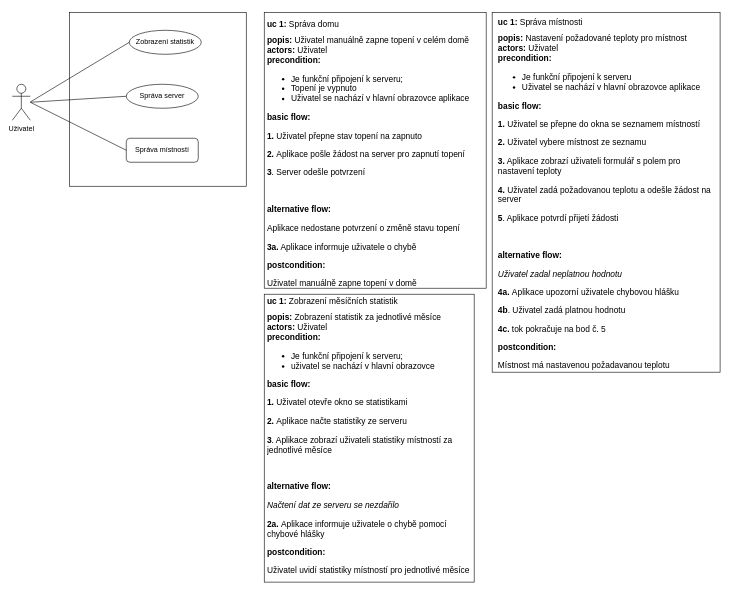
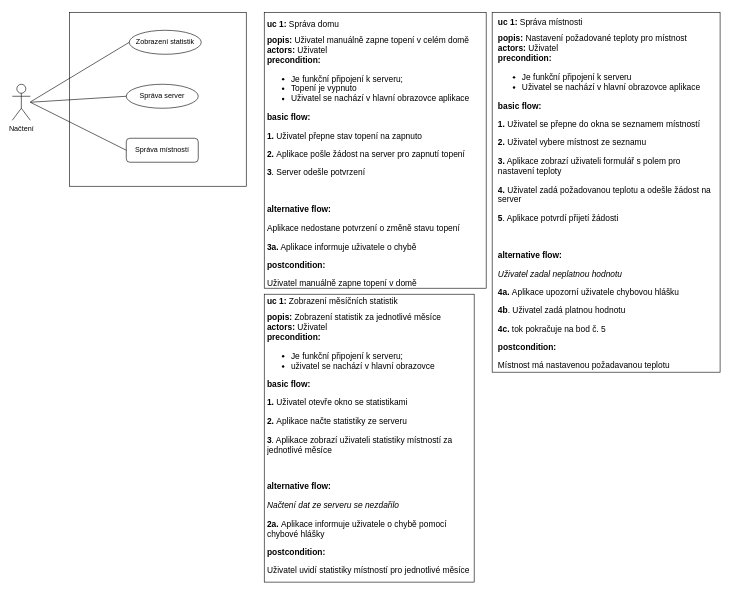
  <mxCell id="0" />
  <mxCell id="1" parent="0" />
- <mxCell id="2" value="Uživatel" style="shape=umlActor;verticalLabelPosition=bottom;labelBackgroundColor=#ffffff;verticalAlign=top;html=1;outlineConnect=0;" parent="1" vertex="1"><mxGeometry x="20" y="140" width="30" height="60" as="geometry" /></mxCell>
+ <mxCell id="2" value="Načtení" style="shape=umlActor;verticalLabelPosition=bottom;labelBackgroundColor=#ffffff;verticalAlign=top;html=1;outlineConnect=0;" parent="1" vertex="1"><mxGeometry x="20" y="140" width="30" height="60" as="geometry" /></mxCell>
  <mxCell id="3" value="" style="rounded=0;whiteSpace=wrap;html=1;" parent="1" vertex="1"><mxGeometry x="115" y="20" width="295" height="290" as="geometry" /></mxCell>
  <mxCell id="4" value="Zobrazení statistik" style="ellipse;whiteSpace=wrap;html=1;" parent="1" vertex="1"><mxGeometry x="215" y="50" width="120" height="40" as="geometry" /></mxCell>
  <mxCell id="5" value="Správa server" style="ellipse;whiteSpace=wrap;html=1;" parent="1" vertex="1"><mxGeometry x="210" y="140" width="120" height="40" as="geometry" /></mxCell>
  <mxCell id="6" value="" style="endArrow=none;html=1;entryX=0;entryY=0.5;entryDx=0;entryDy=0;" parent="1" target="4" edge="1"><mxGeometry width="50" height="50" relative="1" as="geometry"><mxPoint x="50" y="169.5" as="sourcePoint" /><mxPoint x="160" y="169.5" as="targetPoint" /></mxGeometry></mxCell>
  <mxCell id="7" value="" style="endArrow=none;html=1;entryX=0;entryY=0.5;entryDx=0;entryDy=0;" parent="1" target="5" edge="1"><mxGeometry width="50" height="50" relative="1" as="geometry"><mxPoint x="50" y="170" as="sourcePoint" /><mxPoint x="300" y="100" as="targetPoint" /></mxGeometry></mxCell>
  <mxCell id="8" value="" style="rounded=0;whiteSpace=wrap;html=1;" parent="1" vertex="1"><mxGeometry x="820" y="20" width="380" height="600" as="geometry" /></mxCell>
  <mxCell id="9" value="&lt;h1 style=&quot;font-size: 14px&quot;&gt;&lt;font style=&quot;font-size: 14px&quot;&gt;&lt;font style=&quot;font-size: 14px&quot;&gt;uc 1:&lt;/font&gt;&lt;font style=&quot;font-weight: normal ; font-size: 14px&quot;&gt; Správa místnosti&lt;/font&gt;&lt;/font&gt;&lt;/h1&gt;&lt;div style=&quot;font-size: 14px&quot;&gt;&lt;font style=&quot;font-size: 14px&quot;&gt;&lt;font style=&quot;font-size: 14px&quot;&gt;&lt;b&gt;popis:&lt;/b&gt;&lt;/font&gt;&lt;font style=&quot;font-weight: normal ; font-size: 14px&quot;&gt; Nastavení požadované teploty pro místnost&lt;/font&gt;&lt;/font&gt;&lt;/div&gt;&lt;div style=&quot;font-size: 14px&quot;&gt;&lt;font style=&quot;font-size: 14px&quot;&gt;&lt;font style=&quot;font-size: 14px&quot;&gt;&lt;b&gt;actors:&lt;/b&gt;&lt;/font&gt;&lt;font style=&quot;font-weight: normal ; font-size: 14px&quot;&gt; Uživatel&lt;br&gt;&lt;/font&gt;&lt;/font&gt;&lt;/div&gt;&lt;div style=&quot;font-size: 14px&quot;&gt;&lt;font style=&quot;font-size: 14px&quot;&gt;&lt;font style=&quot;font-size: 14px&quot;&gt;&lt;b&gt;precondition:&amp;nbsp;&lt;/b&gt;&lt;/font&gt;&lt;/font&gt;&lt;/div&gt;&lt;div style=&quot;font-size: 14px&quot;&gt;&lt;ul&gt;&lt;li&gt;&lt;font style=&quot;font-size: 14px&quot;&gt;&lt;font style=&quot;font-weight: normal ; font-size: 14px&quot;&gt;Je funkční připojení k serveru&lt;/font&gt;&lt;/font&gt;&lt;/li&gt;&lt;li&gt;&lt;font style=&quot;font-size: 14px&quot;&gt;&lt;font style=&quot;font-weight: normal ; font-size: 14px&quot;&gt;Uživatel se nachází v hlavní obrazovce aplikace&lt;/font&gt;&lt;/font&gt;&lt;/li&gt;&lt;/ul&gt;&lt;/div&gt;&lt;p style=&quot;font-size: 14px&quot;&gt;&lt;b&gt;&lt;font style=&quot;font-size: 14px&quot;&gt;basic flow:&lt;/font&gt;&lt;/b&gt;&lt;/p&gt;&lt;p style=&quot;font-size: 14px&quot;&gt;&lt;font style=&quot;font-size: 14px&quot;&gt;&lt;b&gt;1. &lt;/b&gt;Uživatel se přepne do okna se seznamem místností&lt;/font&gt;&lt;/p&gt;&lt;p style=&quot;font-size: 14px&quot;&gt;&lt;font style=&quot;font-size: 14px&quot;&gt;&lt;b&gt;2.&lt;/b&gt; Uživatel vybere místnost ze seznamu&lt;/font&gt;&lt;/p&gt;&lt;p style=&quot;font-size: 14px&quot;&gt;&lt;font style=&quot;font-size: 14px&quot;&gt;&lt;b&gt;3.&lt;/b&gt; Aplikace zobrazí uživateli formulář s polem pro nastavení teploty&lt;/font&gt;&lt;/p&gt;&lt;p style=&quot;font-size: 14px&quot;&gt;&lt;font style=&quot;font-size: 14px&quot;&gt;&lt;b&gt;4.&lt;/b&gt; Uživatel zadá požadovanou teplotu a odešle žádost na server&lt;/font&gt;&lt;/p&gt;&lt;p style=&quot;font-size: 14px&quot;&gt;&lt;font style=&quot;font-size: 14px&quot;&gt;&lt;b&gt;5&lt;/b&gt;. Aplikace potvrdí přijetí žádosti&lt;/font&gt;&lt;/p&gt;&lt;p style=&quot;font-size: 14px&quot;&gt;&lt;font style=&quot;font-size: 14px&quot;&gt;&lt;br&gt;&lt;/font&gt;&lt;/p&gt;&lt;p style=&quot;font-size: 14px&quot;&gt;&lt;b&gt;&lt;font style=&quot;font-size: 14px&quot;&gt;alternative flow:&lt;/font&gt;&lt;/b&gt;&lt;/p&gt;&lt;p style=&quot;font-size: 14px&quot;&gt;&lt;i&gt;&lt;font style=&quot;font-size: 14px&quot;&gt;Uživatel zadal neplatnou hodnotu&lt;/font&gt;&lt;/i&gt;&lt;/p&gt;&lt;p style=&quot;font-size: 14px&quot;&gt;&lt;font style=&quot;font-size: 14px&quot;&gt;&lt;b&gt;4a. &lt;/b&gt;Aplikace upozorní uživatele chybovou hlášku&lt;/font&gt;&lt;/p&gt;&lt;p style=&quot;font-size: 14px&quot;&gt;&lt;font style=&quot;font-size: 14px&quot;&gt;&lt;b&gt;4b&lt;/b&gt;. Uživatel zadá platnou hodnotu&lt;/font&gt;&lt;/p&gt;&lt;p style=&quot;font-size: 14px&quot;&gt;&lt;font style=&quot;font-size: 14px&quot;&gt;&lt;b&gt;4c.&lt;/b&gt; tok pokračuje na bod č. 5&lt;/font&gt;&lt;/p&gt;&lt;p style=&quot;font-size: 14px&quot;&gt;&lt;b&gt;&lt;font style=&quot;font-size: 14px&quot;&gt;postcondition:&lt;/font&gt;&lt;/b&gt;&lt;/p&gt;&lt;p style=&quot;font-size: 14px&quot;&gt;&lt;font style=&quot;font-size: 14px&quot;&gt;Místnost má nastavenou požadavanou teplotu&lt;/font&gt;&lt;/p&gt;" style="text;html=1;strokeColor=none;fillColor=none;spacing=5;spacingTop=-20;whiteSpace=wrap;overflow=hidden;rounded=0;" parent="1" vertex="1"><mxGeometry x="825" y="30" width="375" height="590" as="geometry" /></mxCell>
  <mxCell id="10" value="" style="rounded=0;whiteSpace=wrap;html=1;" parent="1" vertex="1"><mxGeometry x="440" y="490" width="350" height="480" as="geometry" /></mxCell>
  <mxCell id="11" value="&lt;h1 style=&quot;font-size: 14px&quot;&gt;&lt;font style=&quot;font-size: 14px&quot;&gt;&lt;font style=&quot;font-size: 14px&quot;&gt;uc 1:&lt;/font&gt;&lt;font style=&quot;font-weight: normal ; font-size: 14px&quot;&gt; Zobrazení měsíčních statistik&lt;/font&gt;&lt;/font&gt;&lt;/h1&gt;&lt;div style=&quot;font-size: 14px&quot;&gt;&lt;font style=&quot;font-size: 14px&quot;&gt;&lt;font style=&quot;font-size: 14px&quot;&gt;&lt;b&gt;popis:&lt;/b&gt;&lt;/font&gt;&lt;font style=&quot;font-weight: normal ; font-size: 14px&quot;&gt; Zobrazení statistik za jednotlivé měsíce&lt;/font&gt;&lt;/font&gt;&lt;/div&gt;&lt;div style=&quot;font-size: 14px&quot;&gt;&lt;font style=&quot;font-size: 14px&quot;&gt;&lt;font style=&quot;font-size: 14px&quot;&gt;&lt;b&gt;actors: &lt;/b&gt;&lt;/font&gt;&lt;font style=&quot;font-weight: normal ; font-size: 14px&quot;&gt;Uživatel&lt;/font&gt;&lt;/font&gt;&lt;/div&gt;&lt;div style=&quot;font-size: 14px&quot;&gt;&lt;font style=&quot;font-size: 14px&quot;&gt;&lt;font style=&quot;font-size: 14px&quot;&gt;&lt;b&gt;precondition:&amp;nbsp;&lt;/b&gt;&lt;/font&gt;&lt;/font&gt;&lt;/div&gt;&lt;div style=&quot;font-size: 14px&quot;&gt;&lt;ul&gt;&lt;li&gt;&lt;font style=&quot;font-size: 14px&quot;&gt;&lt;font style=&quot;font-weight: normal ; font-size: 14px&quot;&gt;Je funkční připojení k serveru;&amp;nbsp;&lt;/font&gt;&lt;/font&gt;&lt;/li&gt;&lt;li&gt;&lt;font style=&quot;font-size: 14px&quot;&gt;&lt;span&gt;uživatel se nachází v hlavní obrazovce&lt;/span&gt;&lt;/font&gt;&lt;/li&gt;&lt;/ul&gt;&lt;/div&gt;&lt;p style=&quot;font-size: 14px&quot;&gt;&lt;b&gt;&lt;font style=&quot;font-size: 14px&quot;&gt;basic flow:&lt;/font&gt;&lt;/b&gt;&lt;/p&gt;&lt;p style=&quot;font-size: 14px&quot;&gt;&lt;font style=&quot;font-size: 14px&quot;&gt;&lt;b&gt;1. &lt;/b&gt;Uživatel otevře okno se statistikami&lt;/font&gt;&lt;/p&gt;&lt;p style=&quot;font-size: 14px&quot;&gt;&lt;font style=&quot;font-size: 14px&quot;&gt;&lt;b&gt;2. &lt;/b&gt;Aplikace načte statistiky ze serveru&lt;/font&gt;&lt;/p&gt;&lt;p style=&quot;font-size: 14px&quot;&gt;&lt;font style=&quot;font-size: 14px&quot;&gt;&lt;b&gt;3&lt;/b&gt;. Aplikace zobrazí uživateli statistiky místností za jednotlivé měsíce&lt;/font&gt;&lt;/p&gt;&lt;p style=&quot;font-size: 14px&quot;&gt;&lt;font style=&quot;font-size: 14px&quot;&gt;&lt;br&gt;&lt;/font&gt;&lt;/p&gt;&lt;p style=&quot;font-size: 14px&quot;&gt;&lt;font style=&quot;font-size: 14px&quot;&gt;&lt;b&gt;alternative flow:&lt;/b&gt;&lt;br&gt;&lt;/font&gt;&lt;/p&gt;&lt;p style=&quot;font-size: 14px&quot;&gt;&lt;i&gt;&lt;font style=&quot;font-size: 14px&quot;&gt;Načtení dat ze serveru se nezdařilo&lt;/font&gt;&lt;/i&gt;&lt;/p&gt;&lt;p style=&quot;font-size: 14px&quot;&gt;&lt;font style=&quot;font-size: 14px&quot;&gt;&lt;b&gt;2a. &lt;/b&gt;Aplikace informuje uživatele o chybě pomocí chybové hlášky&lt;/font&gt;&lt;/p&gt;&lt;p style=&quot;font-size: 14px&quot;&gt;&lt;b&gt;&lt;font style=&quot;font-size: 14px&quot;&gt;postcondition:&lt;/font&gt;&lt;/b&gt;&lt;/p&gt;&lt;p style=&quot;font-size: 14px&quot;&gt;&lt;font style=&quot;font-size: 14px&quot;&gt;Uživatel uvidí statistiky místností pro jednotlivé měsíce&lt;/font&gt;&lt;/p&gt;" style="text;html=1;strokeColor=none;fillColor=none;spacing=5;spacingTop=-20;whiteSpace=wrap;overflow=hidden;rounded=0;" parent="1" vertex="1"><mxGeometry x="440" y="495" width="350" height="470" as="geometry" /></mxCell>
  <mxCell id="12" value="Správa místností" style="whiteSpace=wrap;html=1;rounded=1;" parent="1" vertex="1"><mxGeometry x="210" y="230" width="120" height="40" as="geometry" /></mxCell>
  <mxCell id="13" value="" style="endArrow=none;html=1;entryX=0;entryY=0.5;entryDx=0;entryDy=0;" parent="1" target="12" edge="1"><mxGeometry width="50" height="50" relative="1" as="geometry"><mxPoint x="50" y="170" as="sourcePoint" /><mxPoint x="290" y="170" as="targetPoint" /></mxGeometry></mxCell>
  <mxCell id="14" value="" style="rounded=0;whiteSpace=wrap;html=1;" parent="1" vertex="1"><mxGeometry x="440" y="20" width="370" height="460" as="geometry" /></mxCell>
  <mxCell id="15" value="&lt;p style=&quot;line-height: 120%&quot;&gt;&lt;/p&gt;&lt;h1 style=&quot;font-size: 14px&quot;&gt;&lt;font style=&quot;font-size: 14px&quot;&gt;&lt;font style=&quot;font-size: 14px&quot;&gt;uc 1:&lt;/font&gt;&lt;font style=&quot;font-weight: normal ; font-size: 14px&quot;&gt;&amp;nbsp;Správa domu&lt;/font&gt;&lt;/font&gt;&lt;/h1&gt;&lt;div style=&quot;font-size: 14px&quot;&gt;&lt;font style=&quot;font-size: 14px&quot;&gt;&lt;font style=&quot;font-size: 14px&quot;&gt;&lt;b&gt;popis:&lt;/b&gt;&lt;/font&gt;&lt;font style=&quot;font-weight: normal ; font-size: 14px&quot;&gt;&amp;nbsp;Uživatel manuálně zapne topení v celém domě&lt;/font&gt;&lt;/font&gt;&lt;/div&gt;&lt;div style=&quot;font-size: 14px&quot;&gt;&lt;font style=&quot;font-size: 14px&quot;&gt;&lt;font style=&quot;font-size: 14px&quot;&gt;&lt;b&gt;actors: &lt;/b&gt;&lt;/font&gt;&lt;font style=&quot;font-weight: normal ; font-size: 14px&quot;&gt;Uživatel&lt;/font&gt;&lt;/font&gt;&lt;/div&gt;&lt;div style=&quot;font-size: 14px&quot;&gt;&lt;font style=&quot;font-size: 14px&quot;&gt;&lt;font style=&quot;font-size: 14px&quot;&gt;&lt;b&gt;precondition:&amp;nbsp;&lt;/b&gt;&lt;/font&gt;&lt;/font&gt;&lt;/div&gt;&lt;div style=&quot;font-size: 14px&quot;&gt;&lt;ul&gt;&lt;li&gt;&lt;font style=&quot;font-size: 14px&quot;&gt;&lt;font style=&quot;font-weight: normal ; font-size: 14px&quot;&gt;Je funkční připojení k serveru;&lt;/font&gt;&lt;/font&gt;&lt;/li&gt;&lt;li&gt;Topení je vypnuto&lt;/li&gt;&lt;li&gt;&lt;font style=&quot;font-size: 14px&quot;&gt;&lt;span&gt;Uživatel se nachází v hlavní obrazovce aplikace&lt;/span&gt;&lt;/font&gt;&lt;/li&gt;&lt;/ul&gt;&lt;/div&gt;&lt;p style=&quot;font-size: 14px&quot;&gt;&lt;b&gt;&lt;font style=&quot;font-size: 14px&quot;&gt;basic flow:&lt;/font&gt;&lt;/b&gt;&lt;/p&gt;&lt;p style=&quot;font-size: 14px&quot;&gt;&lt;font style=&quot;font-size: 14px&quot;&gt;&lt;b&gt;1. &lt;/b&gt;Uživatel přepne stav topení na zapnuto&lt;/font&gt;&lt;/p&gt;&lt;p style=&quot;font-size: 14px&quot;&gt;&lt;b&gt;2. &lt;/b&gt;&lt;span&gt;Aplikace pošle žádost na server pro zapnutí topení&lt;/span&gt;&lt;/p&gt;&lt;p style=&quot;font-size: 14px&quot;&gt;&lt;font style=&quot;font-size: 14px&quot;&gt;&lt;b&gt;3&lt;/b&gt;. Server odešle potvrzení&lt;/font&gt;&lt;/p&gt;&lt;p style=&quot;font-size: 14px&quot;&gt;&lt;font style=&quot;font-size: 14px&quot;&gt;&lt;br&gt;&lt;/font&gt;&lt;/p&gt;&lt;p style=&quot;font-size: 14px&quot;&gt;&lt;font style=&quot;font-size: 14px&quot;&gt;&lt;b&gt;alternative flow:&lt;/b&gt;&lt;br&gt;&lt;/font&gt;&lt;/p&gt;&lt;p style=&quot;font-size: 14px&quot;&gt;&lt;font style=&quot;font-size: 14px&quot;&gt;Aplikace nedostane potvrzení o změně stavu topení&lt;/font&gt;&lt;/p&gt;&lt;p style=&quot;font-size: 14px&quot;&gt;&lt;font style=&quot;font-size: 14px&quot;&gt;&lt;b&gt;3a.&lt;/b&gt; Aplikace informuje uživatele o chybě&lt;/font&gt;&lt;/p&gt;&lt;p style=&quot;font-size: 14px&quot;&gt;&lt;b&gt;&lt;font style=&quot;font-size: 14px&quot;&gt;postcondition:&lt;/font&gt;&lt;/b&gt;&lt;/p&gt;&lt;p style=&quot;font-size: 14px&quot;&gt;&lt;font style=&quot;font-size: 14px&quot;&gt;Uživatel manuálně zapne topení v domě&lt;/font&gt;&lt;/p&gt;&lt;p&gt;&lt;/p&gt;" style="text;html=1;strokeColor=none;fillColor=none;spacing=5;spacingTop=-20;whiteSpace=wrap;overflow=hidden;rounded=0;align=left;" parent="1" vertex="1"><mxGeometry x="440" y="30" width="350" height="450" as="geometry" /></mxCell>
